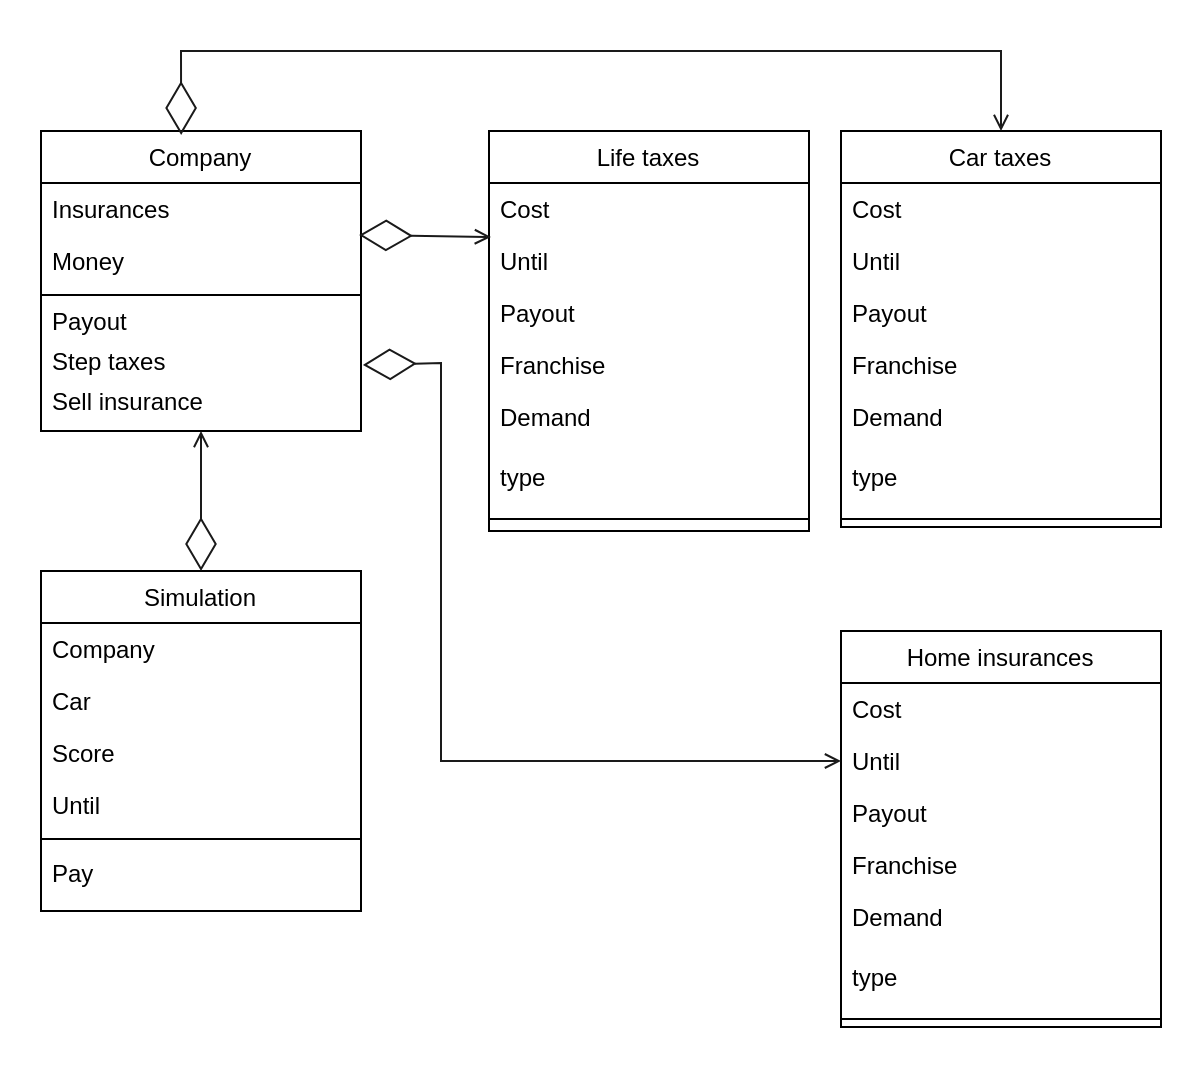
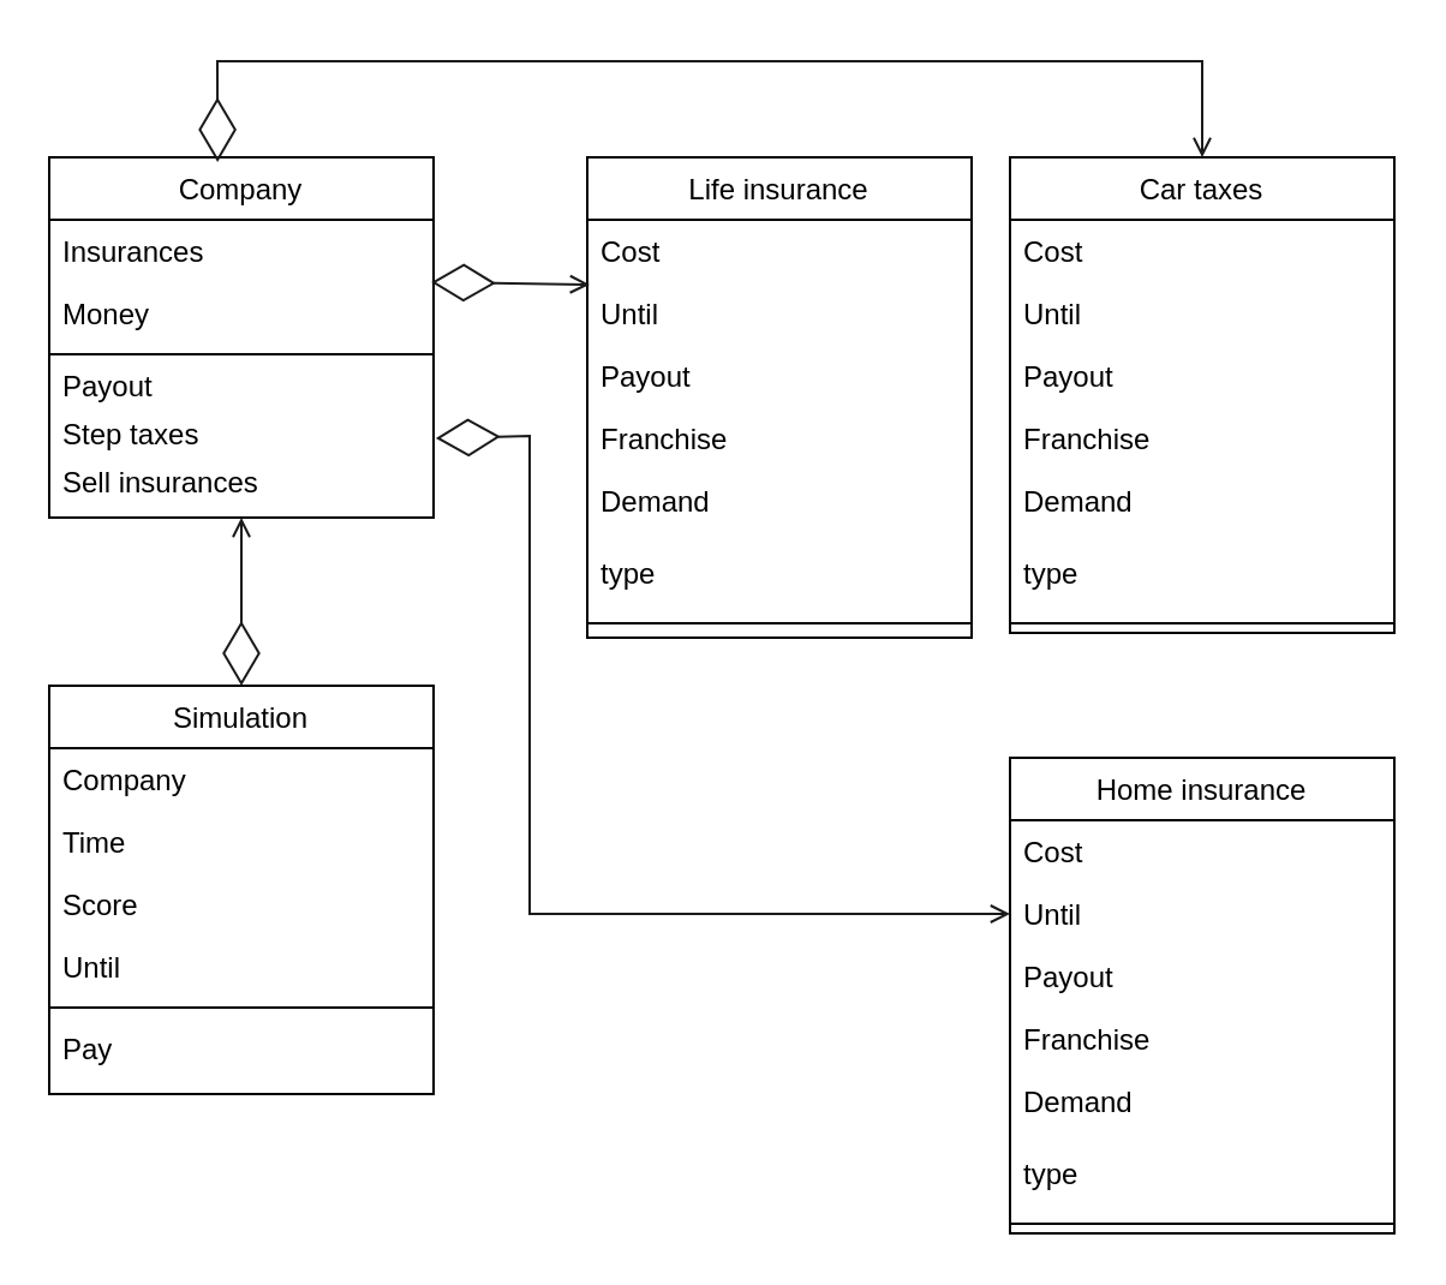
  <mxCell id="0" />
  <mxCell id="1" parent="0" />
- <mxCell id="2" value="Life taxes" style="swimlane;fontStyle=0;align=center;verticalAlign=top;childLayout=stackLayout;horizontal=1;startSize=26;horizontalStack=0;resizeParent=1;resizeLast=0;collapsible=1;marginBottom=0;rounded=0;shadow=0;strokeWidth=1;" parent="1" vertex="1"><mxGeometry x="244" y="60" width="160" height="200" as="geometry"><mxRectangle x="550" y="140" width="160" height="26" as="alternateBounds" /></mxGeometry></mxCell>
+ <mxCell id="2" value="Life insurance" style="swimlane;fontStyle=0;align=center;verticalAlign=top;childLayout=stackLayout;horizontal=1;startSize=26;horizontalStack=0;resizeParent=1;resizeLast=0;collapsible=1;marginBottom=0;rounded=0;shadow=0;strokeWidth=1;" parent="1" vertex="1"><mxGeometry x="244" y="60" width="160" height="200" as="geometry"><mxRectangle x="550" y="140" width="160" height="26" as="alternateBounds" /></mxGeometry></mxCell>
  <mxCell id="3" value="Cost" style="text;align=left;verticalAlign=top;spacingLeft=4;spacingRight=4;overflow=hidden;rotatable=0;points=[[0,0.5],[1,0.5]];portConstraint=eastwest;" parent="2" vertex="1"><mxGeometry y="26" width="160" height="26" as="geometry" /></mxCell>
  <mxCell id="4" value="Until" style="text;align=left;verticalAlign=top;spacingLeft=4;spacingRight=4;overflow=hidden;rotatable=0;points=[[0,0.5],[1,0.5]];portConstraint=eastwest;rounded=0;shadow=0;html=0;" parent="2" vertex="1"><mxGeometry y="52" width="160" height="26" as="geometry" /></mxCell>
  <mxCell id="5" value="Payout" style="text;align=left;verticalAlign=top;spacingLeft=4;spacingRight=4;overflow=hidden;rotatable=0;points=[[0,0.5],[1,0.5]];portConstraint=eastwest;rounded=0;shadow=0;html=0;" parent="2" vertex="1"><mxGeometry y="78" width="160" height="26" as="geometry" /></mxCell>
  <mxCell id="6" value="Franchise" style="text;align=left;verticalAlign=top;spacingLeft=4;spacingRight=4;overflow=hidden;rotatable=0;points=[[0,0.5],[1,0.5]];portConstraint=eastwest;rounded=0;shadow=0;html=0;" parent="2" vertex="1"><mxGeometry y="104" width="160" height="26" as="geometry" /></mxCell>
  <mxCell id="7" value="Demand&#10;" style="text;align=left;verticalAlign=top;spacingLeft=4;spacingRight=4;overflow=hidden;rotatable=0;points=[[0,0.5],[1,0.5]];portConstraint=eastwest;rounded=0;shadow=0;html=0;" parent="2" vertex="1"><mxGeometry y="130" width="160" height="30" as="geometry" /></mxCell>
  <mxCell id="8" value="type" style="text;align=left;verticalAlign=top;spacingLeft=4;spacingRight=4;overflow=hidden;rotatable=0;points=[[0,0.5],[1,0.5]];portConstraint=eastwest;rounded=0;shadow=0;html=0;" vertex="1" parent="2"><mxGeometry y="160" width="160" height="30" as="geometry" /></mxCell>
  <mxCell id="9" value="" style="line;html=1;strokeWidth=1;align=left;verticalAlign=middle;spacingTop=-1;spacingLeft=3;spacingRight=3;rotatable=0;labelPosition=right;points=[];portConstraint=eastwest;" parent="2" vertex="1"><mxGeometry y="190" width="160" height="8" as="geometry" /></mxCell>
  <mxCell id="10" value="Company" style="swimlane;fontStyle=0;align=center;verticalAlign=top;childLayout=stackLayout;horizontal=1;startSize=26;horizontalStack=0;resizeParent=1;resizeLast=0;collapsible=1;marginBottom=0;rounded=0;shadow=0;strokeWidth=1;" parent="1" vertex="1"><mxGeometry x="20" y="60" width="160" height="150" as="geometry"><mxRectangle x="550" y="140" width="160" height="26" as="alternateBounds" /></mxGeometry></mxCell>
  <mxCell id="11" value="Insurances" style="text;align=left;verticalAlign=top;spacingLeft=4;spacingRight=4;overflow=hidden;rotatable=0;points=[[0,0.5],[1,0.5]];portConstraint=eastwest;" parent="10" vertex="1"><mxGeometry y="26" width="160" height="26" as="geometry" /></mxCell>
  <mxCell id="12" value="Money" style="text;align=left;verticalAlign=top;spacingLeft=4;spacingRight=4;overflow=hidden;rotatable=0;points=[[0,0.5],[1,0.5]];portConstraint=eastwest;rounded=0;shadow=0;html=0;" parent="10" vertex="1"><mxGeometry y="52" width="160" height="26" as="geometry" /></mxCell>
  <mxCell id="13" value="" style="line;html=1;strokeWidth=1;align=left;verticalAlign=middle;spacingTop=-1;spacingLeft=3;spacingRight=3;rotatable=0;labelPosition=right;points=[];portConstraint=eastwest;" parent="10" vertex="1"><mxGeometry y="78" width="160" height="8" as="geometry" /></mxCell>
  <mxCell id="14" value="Payout" style="text;html=1;align=left;verticalAlign=middle;resizable=0;points=[];autosize=1;strokeColor=none;fillColor=none;spacingLeft=4;" parent="10" vertex="1"><mxGeometry y="86" width="160" height="20" as="geometry" /></mxCell>
  <mxCell id="15" value="Step taxes" style="text;html=1;align=left;verticalAlign=middle;resizable=0;points=[];autosize=1;strokeColor=none;fillColor=none;spacingLeft=4;" parent="10" vertex="1"><mxGeometry y="106" width="160" height="20" as="geometry" /></mxCell>
- <mxCell id="16" value="Sell insurance" style="text;html=1;align=left;verticalAlign=middle;resizable=0;points=[];autosize=1;strokeColor=none;fillColor=none;spacingLeft=4;" parent="10" vertex="1"><mxGeometry y="126" width="160" height="20" as="geometry" /></mxCell>
+ <mxCell id="16" value="Sell insurances" style="text;html=1;align=left;verticalAlign=middle;resizable=0;points=[];autosize=1;strokeColor=none;fillColor=none;spacingLeft=4;" parent="10" vertex="1"><mxGeometry y="126" width="160" height="20" as="geometry" /></mxCell>
  <mxCell id="17" value="Simulation&#10;" style="swimlane;fontStyle=0;align=center;verticalAlign=top;childLayout=stackLayout;horizontal=1;startSize=26;horizontalStack=0;resizeParent=1;resizeLast=0;collapsible=1;marginBottom=0;rounded=0;shadow=0;strokeWidth=1;" parent="1" vertex="1"><mxGeometry x="20" y="280" width="160" height="170" as="geometry"><mxRectangle x="550" y="140" width="160" height="26" as="alternateBounds" /></mxGeometry></mxCell>
  <mxCell id="18" value="Company" style="text;align=left;verticalAlign=top;spacingLeft=4;spacingRight=4;overflow=hidden;rotatable=0;points=[[0,0.5],[1,0.5]];portConstraint=eastwest;rounded=0;shadow=0;html=0;" parent="17" vertex="1"><mxGeometry y="26" width="160" height="26" as="geometry" /></mxCell>
- <mxCell id="19" value="Car" style="text;align=left;verticalAlign=top;spacingLeft=4;spacingRight=4;overflow=hidden;rotatable=0;points=[[0,0.5],[1,0.5]];portConstraint=eastwest;rounded=0;shadow=0;html=0;" parent="17" vertex="1"><mxGeometry y="52" width="160" height="26" as="geometry" /></mxCell>
+ <mxCell id="19" value="Time" style="text;align=left;verticalAlign=top;spacingLeft=4;spacingRight=4;overflow=hidden;rotatable=0;points=[[0,0.5],[1,0.5]];portConstraint=eastwest;rounded=0;shadow=0;html=0;" parent="17" vertex="1"><mxGeometry y="52" width="160" height="26" as="geometry" /></mxCell>
  <mxCell id="20" value="Score" style="text;align=left;verticalAlign=top;spacingLeft=4;spacingRight=4;overflow=hidden;rotatable=0;points=[[0,0.5],[1,0.5]];portConstraint=eastwest;rounded=0;shadow=0;html=0;" parent="17" vertex="1"><mxGeometry y="78" width="160" height="26" as="geometry" /></mxCell>
  <mxCell id="21" value="Until&#10;" style="text;align=left;verticalAlign=top;spacingLeft=4;spacingRight=4;overflow=hidden;rotatable=0;points=[[0,0.5],[1,0.5]];portConstraint=eastwest;rounded=0;shadow=0;html=0;" parent="17" vertex="1"><mxGeometry y="104" width="160" height="26" as="geometry" /></mxCell>
  <mxCell id="22" value="" style="line;html=1;strokeWidth=1;align=left;verticalAlign=middle;spacingTop=-1;spacingLeft=3;spacingRight=3;rotatable=0;labelPosition=right;points=[];portConstraint=eastwest;" parent="17" vertex="1"><mxGeometry y="130" width="160" height="8" as="geometry" /></mxCell>
  <mxCell id="23" value="Pay" style="text;align=left;verticalAlign=top;spacingLeft=4;spacingRight=4;overflow=hidden;rotatable=0;points=[[0,0.5],[1,0.5]];portConstraint=eastwest;rounded=0;shadow=0;html=0;" parent="17" vertex="1"><mxGeometry y="138" width="160" height="26" as="geometry" /></mxCell>
  <mxCell id="24" value="" style="endArrow=diamondThin;endFill=0;endSize=24;html=1;rounded=0;strokeColor=#1A1A1A;entryX=0.5;entryY=0;entryDx=0;entryDy=0;entryPerimeter=0;exitX=0.5;exitY=1;exitDx=0;exitDy=0;startArrow=open;startFill=0;" parent="1" source="10" target="17" edge="1"><mxGeometry width="160" relative="1" as="geometry"><mxPoint x="-30" y="84" as="sourcePoint" /><mxPoint x="130" y="210" as="targetPoint" /></mxGeometry></mxCell>
  <mxCell id="25" value="Car taxes" style="swimlane;fontStyle=0;align=center;verticalAlign=top;childLayout=stackLayout;horizontal=1;startSize=26;horizontalStack=0;resizeParent=1;resizeLast=0;collapsible=1;marginBottom=0;rounded=0;shadow=0;strokeWidth=1;" parent="1" vertex="1"><mxGeometry x="420" y="60" width="160" height="198" as="geometry"><mxRectangle x="550" y="140" width="160" height="26" as="alternateBounds" /></mxGeometry></mxCell>
  <mxCell id="26" value="Cost" style="text;align=left;verticalAlign=top;spacingLeft=4;spacingRight=4;overflow=hidden;rotatable=0;points=[[0,0.5],[1,0.5]];portConstraint=eastwest;" parent="25" vertex="1"><mxGeometry y="26" width="160" height="26" as="geometry" /></mxCell>
  <mxCell id="27" value="Until" style="text;align=left;verticalAlign=top;spacingLeft=4;spacingRight=4;overflow=hidden;rotatable=0;points=[[0,0.5],[1,0.5]];portConstraint=eastwest;rounded=0;shadow=0;html=0;" parent="25" vertex="1"><mxGeometry y="52" width="160" height="26" as="geometry" /></mxCell>
  <mxCell id="28" value="Payout" style="text;align=left;verticalAlign=top;spacingLeft=4;spacingRight=4;overflow=hidden;rotatable=0;points=[[0,0.5],[1,0.5]];portConstraint=eastwest;rounded=0;shadow=0;html=0;" parent="25" vertex="1"><mxGeometry y="78" width="160" height="26" as="geometry" /></mxCell>
  <mxCell id="29" value="Franchise" style="text;align=left;verticalAlign=top;spacingLeft=4;spacingRight=4;overflow=hidden;rotatable=0;points=[[0,0.5],[1,0.5]];portConstraint=eastwest;rounded=0;shadow=0;html=0;" parent="25" vertex="1"><mxGeometry y="104" width="160" height="26" as="geometry" /></mxCell>
  <mxCell id="30" value="Demand&#10;" style="text;align=left;verticalAlign=top;spacingLeft=4;spacingRight=4;overflow=hidden;rotatable=0;points=[[0,0.5],[1,0.5]];portConstraint=eastwest;rounded=0;shadow=0;html=0;" parent="25" vertex="1"><mxGeometry y="130" width="160" height="30" as="geometry" /></mxCell>
  <mxCell id="31" value="type" style="text;align=left;verticalAlign=top;spacingLeft=4;spacingRight=4;overflow=hidden;rotatable=0;points=[[0,0.5],[1,0.5]];portConstraint=eastwest;rounded=0;shadow=0;html=0;" vertex="1" parent="25"><mxGeometry y="160" width="160" height="30" as="geometry" /></mxCell>
  <mxCell id="32" value="" style="line;html=1;strokeWidth=1;align=left;verticalAlign=middle;spacingTop=-1;spacingLeft=3;spacingRight=3;rotatable=0;labelPosition=right;points=[];portConstraint=eastwest;" parent="25" vertex="1"><mxGeometry y="190" width="160" height="8" as="geometry" /></mxCell>
- <mxCell id="33" value="Home insurances" style="swimlane;fontStyle=0;align=center;verticalAlign=top;childLayout=stackLayout;horizontal=1;startSize=26;horizontalStack=0;resizeParent=1;resizeLast=0;collapsible=1;marginBottom=0;rounded=0;shadow=0;strokeWidth=1;" parent="1" vertex="1"><mxGeometry x="420" y="310" width="160" height="198" as="geometry"><mxRectangle x="550" y="140" width="160" height="26" as="alternateBounds" /></mxGeometry></mxCell>
+ <mxCell id="33" value="Home insurance" style="swimlane;fontStyle=0;align=center;verticalAlign=top;childLayout=stackLayout;horizontal=1;startSize=26;horizontalStack=0;resizeParent=1;resizeLast=0;collapsible=1;marginBottom=0;rounded=0;shadow=0;strokeWidth=1;" parent="1" vertex="1"><mxGeometry x="420" y="310" width="160" height="198" as="geometry"><mxRectangle x="550" y="140" width="160" height="26" as="alternateBounds" /></mxGeometry></mxCell>
  <mxCell id="34" value="Cost" style="text;align=left;verticalAlign=top;spacingLeft=4;spacingRight=4;overflow=hidden;rotatable=0;points=[[0,0.5],[1,0.5]];portConstraint=eastwest;" parent="33" vertex="1"><mxGeometry y="26" width="160" height="26" as="geometry" /></mxCell>
  <mxCell id="35" value="Until" style="text;align=left;verticalAlign=top;spacingLeft=4;spacingRight=4;overflow=hidden;rotatable=0;points=[[0,0.5],[1,0.5]];portConstraint=eastwest;rounded=0;shadow=0;html=0;" parent="33" vertex="1"><mxGeometry y="52" width="160" height="26" as="geometry" /></mxCell>
  <mxCell id="36" value="Payout" style="text;align=left;verticalAlign=top;spacingLeft=4;spacingRight=4;overflow=hidden;rotatable=0;points=[[0,0.5],[1,0.5]];portConstraint=eastwest;rounded=0;shadow=0;html=0;" parent="33" vertex="1"><mxGeometry y="78" width="160" height="26" as="geometry" /></mxCell>
  <mxCell id="37" value="Franchise" style="text;align=left;verticalAlign=top;spacingLeft=4;spacingRight=4;overflow=hidden;rotatable=0;points=[[0,0.5],[1,0.5]];portConstraint=eastwest;rounded=0;shadow=0;html=0;" parent="33" vertex="1"><mxGeometry y="104" width="160" height="26" as="geometry" /></mxCell>
  <mxCell id="38" value="Demand&#10;" style="text;align=left;verticalAlign=top;spacingLeft=4;spacingRight=4;overflow=hidden;rotatable=0;points=[[0,0.5],[1,0.5]];portConstraint=eastwest;rounded=0;shadow=0;html=0;" parent="33" vertex="1"><mxGeometry y="130" width="160" height="30" as="geometry" /></mxCell>
  <mxCell id="39" value="type" style="text;align=left;verticalAlign=top;spacingLeft=4;spacingRight=4;overflow=hidden;rotatable=0;points=[[0,0.5],[1,0.5]];portConstraint=eastwest;rounded=0;shadow=0;html=0;" vertex="1" parent="33"><mxGeometry y="160" width="160" height="30" as="geometry" /></mxCell>
  <mxCell id="40" value="" style="line;html=1;strokeWidth=1;align=left;verticalAlign=middle;spacingTop=-1;spacingLeft=3;spacingRight=3;rotatable=0;labelPosition=right;points=[];portConstraint=eastwest;" parent="33" vertex="1"><mxGeometry y="190" width="160" height="8" as="geometry" /></mxCell>
  <mxCell id="41" value="" style="endArrow=diamondThin;endFill=0;endSize=24;html=1;rounded=0;strokeColor=#1A1A1A;exitX=0;exitY=0.5;exitDx=0;exitDy=0;startArrow=open;startFill=0;entryX=1.006;entryY=0.55;entryDx=0;entryDy=0;entryPerimeter=0;" edge="1" parent="1" source="35" target="15"><mxGeometry width="160" relative="1" as="geometry"><mxPoint x="110" y="220" as="sourcePoint" /><mxPoint x="420" y="410" as="targetPoint" /><Array as="points"><mxPoint x="220" y="375" /><mxPoint x="220" y="176" /></Array></mxGeometry></mxCell>
  <mxCell id="42" value="" style="endArrow=diamondThin;endFill=0;endSize=24;html=1;rounded=0;strokeColor=#1A1A1A;entryX=0.994;entryY=1;entryDx=0;entryDy=0;entryPerimeter=0;startArrow=open;startFill=0;exitX=0.006;exitY=1.038;exitDx=0;exitDy=0;exitPerimeter=0;" edge="1" parent="1" source="3" target="11"><mxGeometry width="160" relative="1" as="geometry"><mxPoint x="240" y="110" as="sourcePoint" /><mxPoint x="110" y="290" as="targetPoint" /></mxGeometry></mxCell>
  <mxCell id="43" value="" style="endArrow=diamondThin;endFill=0;endSize=24;html=1;rounded=0;strokeColor=#1A1A1A;entryX=0.438;entryY=0.013;entryDx=0;entryDy=0;entryPerimeter=0;startArrow=open;startFill=0;exitX=0.5;exitY=0;exitDx=0;exitDy=0;" edge="1" parent="1" source="25" target="10"><mxGeometry width="160" relative="1" as="geometry"><mxPoint x="250" y="120" as="sourcePoint" /><mxPoint x="189.04" y="122" as="targetPoint" /><Array as="points"><mxPoint x="500" y="20" /><mxPoint x="90" y="20" /></Array></mxGeometry></mxCell>
